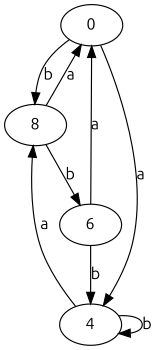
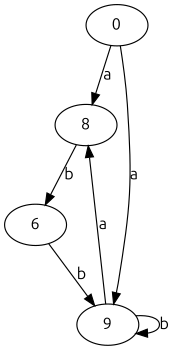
  digraph {
    d2tdocpreamble="\usetikzlibrary{automata}"
    d2tfigpreamble="\tikzstyle{every state}= [ draw=blue!50,very thick,fill=blue!20]  \tikzstyle{auto}= [fill=white]"
    fontname=Ubuntu
    ranksep=0.5
    node [fontname=Ubuntu style=state]
    edge [fontname=Ubuntu lblstyle=auto topath="bend right"]
    n1 [label=0 style="state, accepting"]
    n2 [label=8]
-   n3 [label=4]
+   n3 [label=9]
    n4 [label=6]
-   n1 -> n2 [label=b]
+   n1 -> n2 [label=a]
    n1 -> n3 [label=a]
-   n2 -> n1 [label=a]
    n2 -> n4 [label=b]
    n3 -> n2 [label=a]
    n3 -> n3 [label=b topath="loop above"]
-   n4 -> n1 [label=a]
    n4 -> n3 [label=b]
  }
